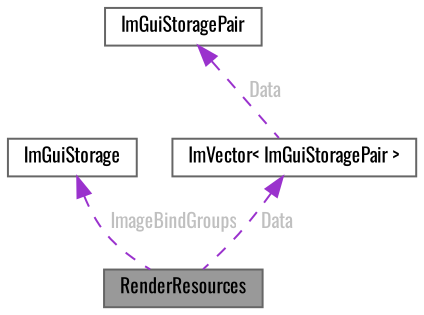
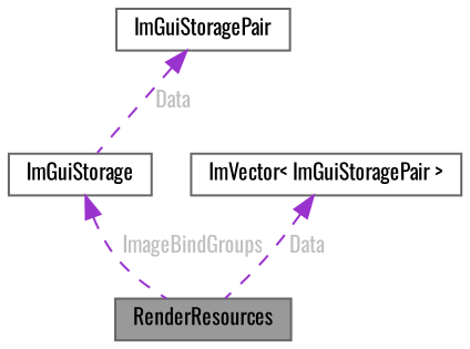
  digraph {
    fontname=Oswald
    node [color=gray40 fillcolor=white fontname=Oswald fontsize=10 shape=box style=filled]
    edge [color=darkorchid3 dir=back fontcolor=grey fontname=Oswald fontsize=10 labelfontname=Helvetica labelfontsize=10 style=dashed]
    n1 [fillcolor=grey60 fontcolor=black height=0.2 label=RenderResources width=0.4]
    n2 [height=0.2 label=ImGuiStorage width=0.4]
    n3 [height=0.2 label="ImVector\< ImGuiStoragePair \>" width=0.4]
    n4 [height=0.2 label=ImGuiStoragePair width=0.4]
    n2 -> n1 [label=" ImageBindGroups"]
    n3 -> n1 [label=" Data"]
-   n4 -> n3 [label=" Data"]
+   n4 -> n2 [label=" Data"]
  }
